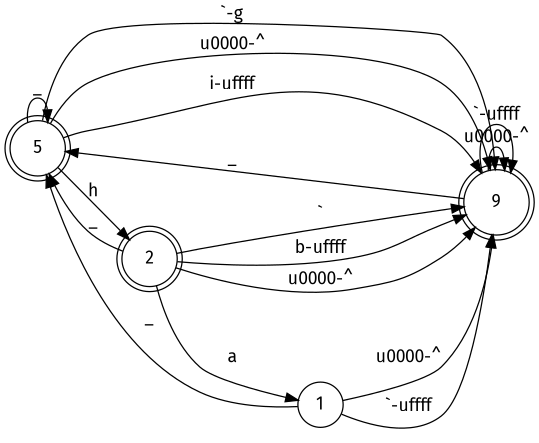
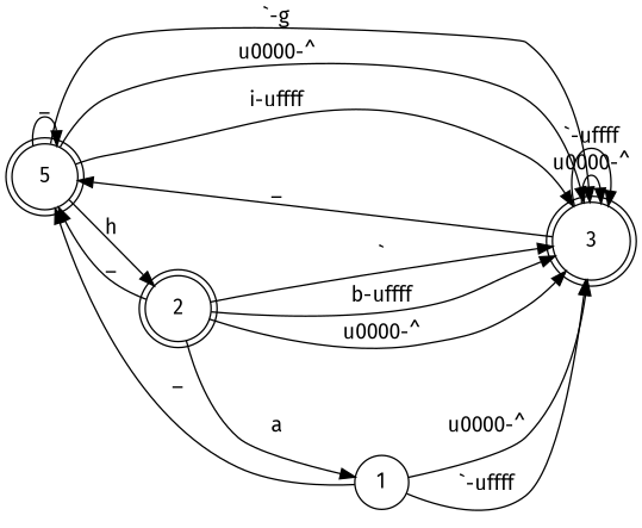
  digraph {
    fontname="Fira Sans"
    rankdir=LR
    node [fontname="Fira Sans" shape=doublecircle]
    edge [fontname="Fira Sans"]
    n1 [label=5]
-   3 [label=9]
+   3
    2
    1 [shape=circle]
    n1 -> n1 [label=_]
    n1 -> 3 [label="`-g"]
    n1 -> 3 [label="\u0000-^"]
    n1 -> 3 [label="i-\uffff"]
    n1 -> 2 [label=h]
    3 -> n1 [label=_]
    3 -> 3 [label="\u0000-^"]
    3 -> 3 [label="`-\uffff"]
    2 -> n1 [label=_]
    2 -> 3 [label="`"]
    2 -> 3 [label="b-\uffff"]
    2 -> 3 [label="\u0000-^"]
    2 -> 1 [label=a]
    1 -> n1 [label=_]
    1 -> 3 [label="\u0000-^"]
    1 -> 3 [label="`-\uffff"]
  }
